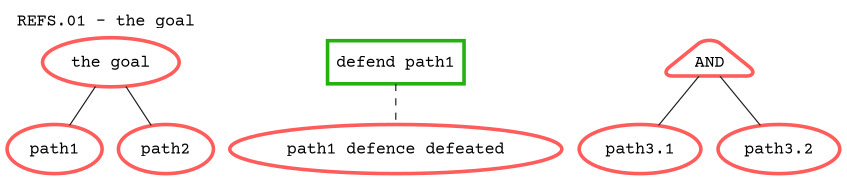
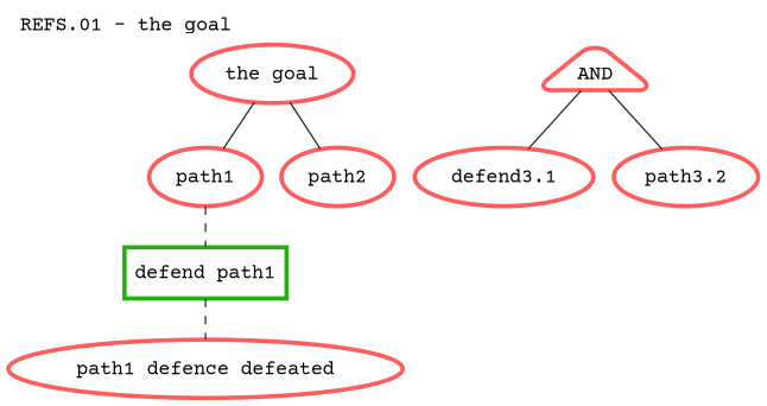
  graph {
    fontname="Courier Prime"
    label="REFS.01 - the goal"
    labeljust=l
    labelloc=t
    nodesep=0.2
    ranksep=0.4
    splines=True
    node [color="#ff5c5c" fillcolor="#ffffff" fontname="Courier Prime" margin=0.1 shape=ellipse style="setlinewidth(3)"]
    edge [color="#1f1f1f" fontname="Courier Prime" style=solid]
    n1 [label="the goal"]
    n2 [label=path1]
    n3 [label=path2]
    n4 [color="#27B011" label="defend path1" shape=box]
    n5 [label="path1 defence defeated"]
    n6 [fillcolor="#ff5c5c" label=AND margin=0.05 shape=triangle style="rounded, setlinewidth(3)"]
-   n7 [label="path3.1"]
+   n7 [label="defend3.1"]
    n8 [label="path3.2"]
    n1 -- n2
    n1 -- n3
+   n2 -- n4 [style=dashed]
    n4 -- n5 [style=dashed]
    n6 -- n7
    n6 -- n8
  }
